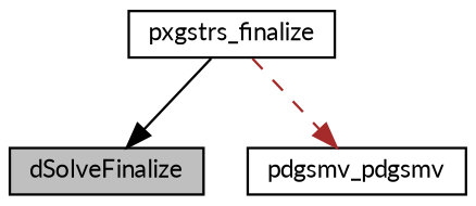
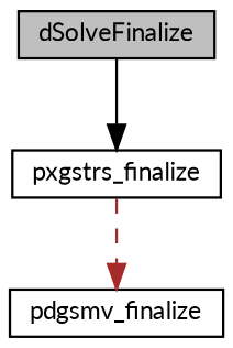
  digraph {
    fontname=Lato
    rankdir=TB
    node [color=black fillcolor=white fontname=Lato fontsize=10 shape=record style=filled]
    edge [fontname=Lato fontsize=10 labelfontname=Helvetica labelfontsize=10]
    n1 [fillcolor=grey75 fontcolor=black height=0.2 label=dSolveFinalize width=0.4]
    n2 [height=0.2 label=pxgstrs_finalize width=0.4]
-   n3 [height=0.2 label=pdgsmv_pdgsmv width=0.4]
-   n2 -> n1 [color=black style=solid]
+   n3 [height=0.2 label=pdgsmv_finalize width=0.4]
+   n1 -> n2 [color=black style=solid]
    n2 -> n3 [color=brown style=dashed]
  }
